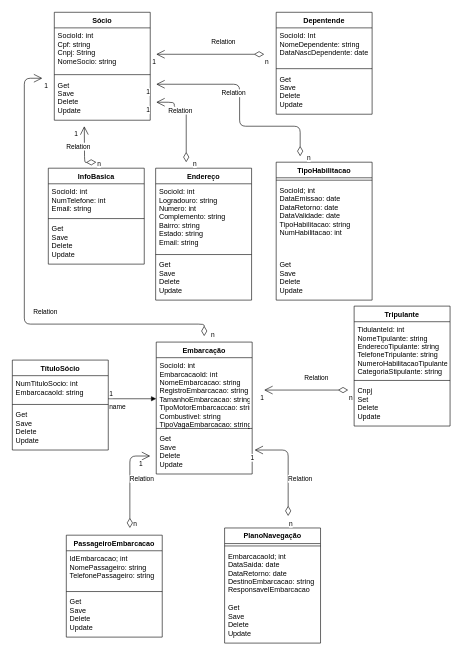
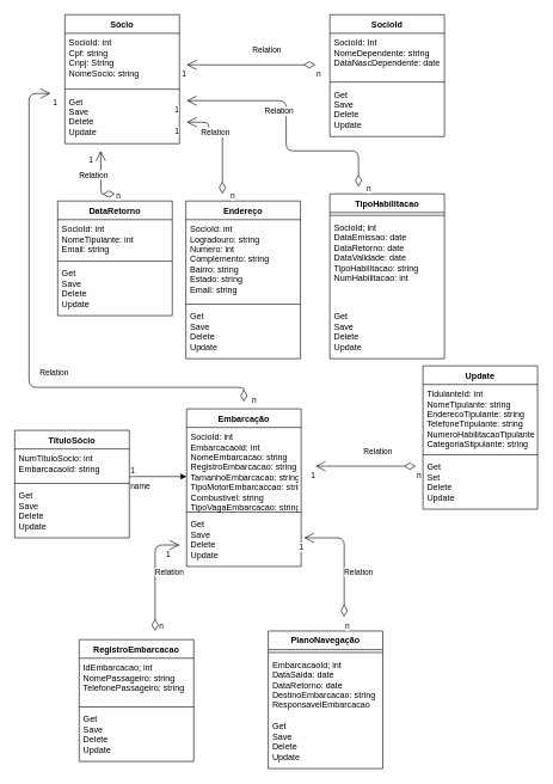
  <mxCell id="0" />
  <mxCell id="1" parent="0" />
  <mxCell id="2" value="Sócio" style="swimlane;fontStyle=1;align=center;verticalAlign=top;childLayout=stackLayout;horizontal=1;startSize=26;horizontalStack=0;resizeParent=1;resizeParentMax=0;resizeLast=0;collapsible=1;marginBottom=0;" parent="1" vertex="1"><mxGeometry x="90" y="20" width="160" height="180" as="geometry" /></mxCell>
  <mxCell id="3" value="SocioId: int&#10;Cpf: string&#10;Cnpj: String&#10;NomeSocio: string&#10;" style="text;strokeColor=none;fillColor=none;align=left;verticalAlign=top;spacingLeft=4;spacingRight=4;overflow=hidden;rotatable=0;points=[[0,0.5],[1,0.5]];portConstraint=eastwest;" parent="2" vertex="1"><mxGeometry y="26" width="160" height="74" as="geometry" /></mxCell>
  <mxCell id="4" value="" style="line;strokeWidth=1;fillColor=none;align=left;verticalAlign=middle;spacingTop=-1;spacingLeft=3;spacingRight=3;rotatable=0;labelPosition=right;points=[];portConstraint=eastwest;" parent="2" vertex="1"><mxGeometry y="100" width="160" height="8" as="geometry" /></mxCell>
  <mxCell id="5" value="Get&#10;Save&#10;Delete&#10;Update" style="text;strokeColor=none;fillColor=none;align=left;verticalAlign=top;spacingLeft=4;spacingRight=4;overflow=hidden;rotatable=0;points=[[0,0.5],[1,0.5]];portConstraint=eastwest;" parent="2" vertex="1"><mxGeometry y="108" width="160" height="72" as="geometry" /></mxCell>
- <mxCell id="6" value="Tripulante" style="swimlane;fontStyle=1;align=center;verticalAlign=top;childLayout=stackLayout;horizontal=1;startSize=26;horizontalStack=0;resizeParent=1;resizeParentMax=0;resizeLast=0;collapsible=1;marginBottom=0;" parent="1" vertex="1"><mxGeometry x="590" y="510" width="160" height="200" as="geometry" /></mxCell>
+ <mxCell id="6" value="Update" style="swimlane;fontStyle=1;align=center;verticalAlign=top;childLayout=stackLayout;horizontal=1;startSize=26;horizontalStack=0;resizeParent=1;resizeParentMax=0;resizeLast=0;collapsible=1;marginBottom=0;" parent="1" vertex="1"><mxGeometry x="590" y="510" width="160" height="200" as="geometry" /></mxCell>
  <mxCell id="7" value="TidulanteId: int&#10;NomeTipulante: string&#10;EnderecoTipulante: string&#10;TelefoneTripulante: string&#10;NumeroHabilitacaoTipulante: string&#10;CategoriaStipulante: string" style="text;strokeColor=none;fillColor=none;align=left;verticalAlign=top;spacingLeft=4;spacingRight=4;overflow=hidden;rotatable=0;points=[[0,0.5],[1,0.5]];portConstraint=eastwest;" parent="6" vertex="1"><mxGeometry y="26" width="160" height="94" as="geometry" /></mxCell>
  <mxCell id="8" value="" style="line;strokeWidth=1;fillColor=none;align=left;verticalAlign=middle;spacingTop=-1;spacingLeft=3;spacingRight=3;rotatable=0;labelPosition=right;points=[];portConstraint=eastwest;" parent="6" vertex="1"><mxGeometry y="120" width="160" height="8" as="geometry" /></mxCell>
- <mxCell id="9" value="Cnpj&#10;Set&#10;Delete&#10;Update&#10;" style="text;strokeColor=none;fillColor=none;align=left;verticalAlign=top;spacingLeft=4;spacingRight=4;overflow=hidden;rotatable=0;points=[[0,0.5],[1,0.5]];portConstraint=eastwest;" parent="6" vertex="1"><mxGeometry y="128" width="160" height="72" as="geometry" /></mxCell>
- <mxCell id="10" value="Depentende" style="swimlane;fontStyle=1;align=center;verticalAlign=top;childLayout=stackLayout;horizontal=1;startSize=26;horizontalStack=0;resizeParent=1;resizeParentMax=0;resizeLast=0;collapsible=1;marginBottom=0;" parent="1" vertex="1"><mxGeometry x="460" y="20" width="160" height="170" as="geometry" /></mxCell>
+ <mxCell id="9" value="Get&#10;Set&#10;Delete&#10;Update&#10;" style="text;strokeColor=none;fillColor=none;align=left;verticalAlign=top;spacingLeft=4;spacingRight=4;overflow=hidden;rotatable=0;points=[[0,0.5],[1,0.5]];portConstraint=eastwest;" parent="6" vertex="1"><mxGeometry y="128" width="160" height="72" as="geometry" /></mxCell>
+ <mxCell id="10" value="SocioId" style="swimlane;fontStyle=1;align=center;verticalAlign=top;childLayout=stackLayout;horizontal=1;startSize=26;horizontalStack=0;resizeParent=1;resizeParentMax=0;resizeLast=0;collapsible=1;marginBottom=0;" parent="1" vertex="1"><mxGeometry x="460" y="20" width="160" height="170" as="geometry" /></mxCell>
  <mxCell id="11" value="SocioId: Int&#10;NomeDependente: string&#10;DataNascDependente: date" style="text;strokeColor=none;fillColor=none;align=left;verticalAlign=top;spacingLeft=4;spacingRight=4;overflow=hidden;rotatable=0;points=[[0,0.5],[1,0.5]];portConstraint=eastwest;" parent="10" vertex="1"><mxGeometry y="26" width="160" height="64" as="geometry" /></mxCell>
  <mxCell id="12" value="" style="line;strokeWidth=1;fillColor=none;align=left;verticalAlign=middle;spacingTop=-1;spacingLeft=3;spacingRight=3;rotatable=0;labelPosition=right;points=[];portConstraint=eastwest;" parent="10" vertex="1"><mxGeometry y="90" width="160" height="8" as="geometry" /></mxCell>
  <mxCell id="13" value="Get&#10;Save&#10;Delete&#10;Update" style="text;strokeColor=none;fillColor=none;align=left;verticalAlign=top;spacingLeft=4;spacingRight=4;overflow=hidden;rotatable=0;points=[[0,0.5],[1,0.5]];portConstraint=eastwest;" parent="10" vertex="1"><mxGeometry y="98" width="160" height="72" as="geometry" /></mxCell>
  <mxCell id="14" value="Embarcação" style="swimlane;fontStyle=1;align=center;verticalAlign=top;childLayout=stackLayout;horizontal=1;startSize=26;horizontalStack=0;resizeParent=1;resizeParentMax=0;resizeLast=0;collapsible=1;marginBottom=0;" parent="1" vertex="1"><mxGeometry x="260" y="570" width="160" height="220" as="geometry" /></mxCell>
  <mxCell id="15" value="SocioId: int&#10;EmbarcacaoId: int&#10;NomeEmbarcacao: string&#10;RegistroEmbarcacao: string&#10;TamanhoEmbarcacao: string&#10;TipoMotorEmbarcaccao: string&#10;Combustivel: string&#10;TipoVagaEmbarcacao: string&#10;" style="text;strokeColor=none;fillColor=none;align=left;verticalAlign=top;spacingLeft=4;spacingRight=4;overflow=hidden;rotatable=0;points=[[0,0.5],[1,0.5]];portConstraint=eastwest;" parent="14" vertex="1"><mxGeometry y="26" width="160" height="114" as="geometry" /></mxCell>
  <mxCell id="16" value="" style="line;strokeWidth=1;fillColor=none;align=left;verticalAlign=middle;spacingTop=-1;spacingLeft=3;spacingRight=3;rotatable=0;labelPosition=right;points=[];portConstraint=eastwest;" parent="14" vertex="1"><mxGeometry y="140" width="160" height="8" as="geometry" /></mxCell>
  <mxCell id="17" value="Get&#10;Save&#10;Delete&#10;Update" style="text;strokeColor=none;fillColor=none;align=left;verticalAlign=top;spacingLeft=4;spacingRight=4;overflow=hidden;rotatable=0;points=[[0,0.5],[1,0.5]];portConstraint=eastwest;" parent="14" vertex="1"><mxGeometry y="148" width="160" height="72" as="geometry" /></mxCell>
  <mxCell id="18" value="TítuloSócio" style="swimlane;fontStyle=1;align=center;verticalAlign=top;childLayout=stackLayout;horizontal=1;startSize=26;horizontalStack=0;resizeParent=1;resizeParentMax=0;resizeLast=0;collapsible=1;marginBottom=0;" parent="1" vertex="1"><mxGeometry x="20" y="600" width="160" height="150" as="geometry" /></mxCell>
  <mxCell id="19" value="NumTituloSocio: int&#10;EmbarcacaoId: string" style="text;strokeColor=none;fillColor=none;align=left;verticalAlign=top;spacingLeft=4;spacingRight=4;overflow=hidden;rotatable=0;points=[[0,0.5],[1,0.5]];portConstraint=eastwest;" parent="18" vertex="1"><mxGeometry y="26" width="160" height="44" as="geometry" /></mxCell>
  <mxCell id="20" value="" style="line;strokeWidth=1;fillColor=none;align=left;verticalAlign=middle;spacingTop=-1;spacingLeft=3;spacingRight=3;rotatable=0;labelPosition=right;points=[];portConstraint=eastwest;" parent="18" vertex="1"><mxGeometry y="70" width="160" height="8" as="geometry" /></mxCell>
  <mxCell id="21" value="Get&#10;Save&#10;Delete&#10;Update" style="text;strokeColor=none;fillColor=none;align=left;verticalAlign=top;spacingLeft=4;spacingRight=4;overflow=hidden;rotatable=0;points=[[0,0.5],[1,0.5]];portConstraint=eastwest;" parent="18" vertex="1"><mxGeometry y="78" width="160" height="72" as="geometry" /></mxCell>
  <mxCell id="22" value="PlanoNavegação" style="swimlane;fontStyle=1;align=center;verticalAlign=top;childLayout=stackLayout;horizontal=1;startSize=26;horizontalStack=0;resizeParent=1;resizeParentMax=0;resizeLast=0;collapsible=1;marginBottom=0;" parent="1" vertex="1"><mxGeometry x="374" y="880" width="160" height="192" as="geometry" /></mxCell>
  <mxCell id="23" value="" style="line;strokeWidth=1;fillColor=none;align=left;verticalAlign=middle;spacingTop=-1;spacingLeft=3;spacingRight=3;rotatable=0;labelPosition=right;points=[];portConstraint=eastwest;" parent="22" vertex="1"><mxGeometry y="26" width="160" height="8" as="geometry" /></mxCell>
  <mxCell id="24" value="EmbarcacaoId; int&#10;DataSaida: date&#10;DataRetorno: date&#10;DestinoEmbarcacao: string&#10;ResponsavelEmbarcacao" style="text;strokeColor=none;fillColor=none;align=left;verticalAlign=top;spacingLeft=4;spacingRight=4;overflow=hidden;rotatable=0;points=[[0,0.5],[1,0.5]];portConstraint=eastwest;" parent="22" vertex="1"><mxGeometry y="34" width="160" height="86" as="geometry" /></mxCell>
  <mxCell id="25" value="Get&#10;Save&#10;Delete&#10;Update&#10;" style="text;strokeColor=none;fillColor=none;align=left;verticalAlign=top;spacingLeft=4;spacingRight=4;overflow=hidden;rotatable=0;points=[[0,0.5],[1,0.5]];portConstraint=eastwest;" parent="22" vertex="1"><mxGeometry y="120" width="160" height="72" as="geometry" /></mxCell>
- <mxCell id="26" value="PassageiroEmbarcacao" style="swimlane;fontStyle=1;align=center;verticalAlign=top;childLayout=stackLayout;horizontal=1;startSize=26;horizontalStack=0;resizeParent=1;resizeParentMax=0;resizeLast=0;collapsible=1;marginBottom=0;" parent="1" vertex="1"><mxGeometry x="110" y="892" width="160" height="170" as="geometry" /></mxCell>
+ <mxCell id="26" value="RegistroEmbarcacao" style="swimlane;fontStyle=1;align=center;verticalAlign=top;childLayout=stackLayout;horizontal=1;startSize=26;horizontalStack=0;resizeParent=1;resizeParentMax=0;resizeLast=0;collapsible=1;marginBottom=0;" parent="1" vertex="1"><mxGeometry x="110" y="892" width="160" height="170" as="geometry" /></mxCell>
  <mxCell id="27" value="IdEmbarcacao; int&#10;NomePassageiro: string&#10;TelefonePassageiro: string&#10;" style="text;strokeColor=none;fillColor=none;align=left;verticalAlign=top;spacingLeft=4;spacingRight=4;overflow=hidden;rotatable=0;points=[[0,0.5],[1,0.5]];portConstraint=eastwest;" parent="26" vertex="1"><mxGeometry y="26" width="160" height="64" as="geometry" /></mxCell>
  <mxCell id="28" value="" style="line;strokeWidth=1;fillColor=none;align=left;verticalAlign=middle;spacingTop=-1;spacingLeft=3;spacingRight=3;rotatable=0;labelPosition=right;points=[];portConstraint=eastwest;" parent="26" vertex="1"><mxGeometry y="90" width="160" height="8" as="geometry" /></mxCell>
  <mxCell id="29" value="Get&#10;Save&#10;Delete&#10;Update&#10;" style="text;strokeColor=none;fillColor=none;align=left;verticalAlign=top;spacingLeft=4;spacingRight=4;overflow=hidden;rotatable=0;points=[[0,0.5],[1,0.5]];portConstraint=eastwest;" parent="26" vertex="1"><mxGeometry y="98" width="160" height="72" as="geometry" /></mxCell>
  <mxCell id="30" value="Relation" style="endArrow=open;html=1;endSize=12;startArrow=diamondThin;startSize=14;startFill=0;edgeStyle=orthogonalEdgeStyle;" parent="1" edge="1"><mxGeometry x="-0.25" y="-20" relative="1" as="geometry"><mxPoint x="580" y="650" as="sourcePoint" /><mxPoint x="440" y="650" as="targetPoint" /><mxPoint as="offset" /></mxGeometry></mxCell>
  <mxCell id="31" value="n" style="edgeLabel;resizable=0;html=1;align=left;verticalAlign=top;" parent="30" connectable="0" vertex="1"><mxGeometry x="-1" relative="1" as="geometry" /></mxCell>
  <mxCell id="32" value="1" style="edgeLabel;resizable=0;html=1;align=right;verticalAlign=top;" parent="30" connectable="0" vertex="1"><mxGeometry x="1" relative="1" as="geometry" /></mxCell>
  <mxCell id="33" value="Relation" style="endArrow=open;html=1;endSize=12;startArrow=diamondThin;startSize=14;startFill=0;edgeStyle=orthogonalEdgeStyle;" parent="1" edge="1"><mxGeometry x="-0.25" y="-20" relative="1" as="geometry"><mxPoint x="440" y="90" as="sourcePoint" /><mxPoint x="260" y="90" as="targetPoint" /><mxPoint as="offset" /></mxGeometry></mxCell>
  <mxCell id="34" value="n" style="edgeLabel;resizable=0;html=1;align=left;verticalAlign=top;" parent="33" connectable="0" vertex="1"><mxGeometry x="-1" relative="1" as="geometry" /></mxCell>
  <mxCell id="35" value="1" style="edgeLabel;resizable=0;html=1;align=right;verticalAlign=top;" parent="33" connectable="0" vertex="1"><mxGeometry x="1" relative="1" as="geometry" /></mxCell>
  <mxCell id="36" value="Relation" style="endArrow=open;html=1;endSize=12;startArrow=diamondThin;startSize=14;startFill=0;edgeStyle=orthogonalEdgeStyle;" parent="1" edge="1"><mxGeometry x="0.059" y="-20" relative="1" as="geometry"><mxPoint x="216" y="880" as="sourcePoint" /><mxPoint x="250" y="760" as="targetPoint" /><mxPoint as="offset" /><Array as="points"><mxPoint x="216" y="830" /><mxPoint x="216" y="830" /></Array></mxGeometry></mxCell>
  <mxCell id="37" value="n" style="edgeLabel;resizable=0;html=1;align=left;verticalAlign=top;" parent="36" connectable="0" vertex="1"><mxGeometry x="-1" relative="1" as="geometry"><mxPoint x="4" y="-20" as="offset" /></mxGeometry></mxCell>
  <mxCell id="38" value="1" style="edgeLabel;resizable=0;html=1;align=right;verticalAlign=top;" parent="36" connectable="0" vertex="1"><mxGeometry x="1" relative="1" as="geometry"><mxPoint x="-12" as="offset" /></mxGeometry></mxCell>
- <mxCell id="39" value="InfoBasica" style="swimlane;fontStyle=1;align=center;verticalAlign=top;childLayout=stackLayout;horizontal=1;startSize=26;horizontalStack=0;resizeParent=1;resizeParentMax=0;resizeLast=0;collapsible=1;marginBottom=0;" parent="1" vertex="1"><mxGeometry x="80" y="280" width="160" height="160" as="geometry" /></mxCell>
- <mxCell id="40" value="SocioId: int&#10;NumTelefone: int&#10;Email: string" style="text;strokeColor=none;fillColor=none;align=left;verticalAlign=top;spacingLeft=4;spacingRight=4;overflow=hidden;rotatable=0;points=[[0,0.5],[1,0.5]];portConstraint=eastwest;" parent="39" vertex="1"><mxGeometry y="26" width="160" height="54" as="geometry" /></mxCell>
+ <mxCell id="39" value="DataRetorno" style="swimlane;fontStyle=1;align=center;verticalAlign=top;childLayout=stackLayout;horizontal=1;startSize=26;horizontalStack=0;resizeParent=1;resizeParentMax=0;resizeLast=0;collapsible=1;marginBottom=0;" parent="1" vertex="1"><mxGeometry x="80" y="280" width="160" height="160" as="geometry" /></mxCell>
+ <mxCell id="40" value="SocioId: int&#10;NomeTipulante: int&#10;Email: string" style="text;strokeColor=none;fillColor=none;align=left;verticalAlign=top;spacingLeft=4;spacingRight=4;overflow=hidden;rotatable=0;points=[[0,0.5],[1,0.5]];portConstraint=eastwest;" parent="39" vertex="1"><mxGeometry y="26" width="160" height="54" as="geometry" /></mxCell>
  <mxCell id="41" value="" style="line;strokeWidth=1;fillColor=none;align=left;verticalAlign=middle;spacingTop=-1;spacingLeft=3;spacingRight=3;rotatable=0;labelPosition=right;points=[];portConstraint=eastwest;" parent="39" vertex="1"><mxGeometry y="80" width="160" height="8" as="geometry" /></mxCell>
  <mxCell id="42" value="Get&#10;Save&#10;Delete&#10;Update" style="text;strokeColor=none;fillColor=none;align=left;verticalAlign=top;spacingLeft=4;spacingRight=4;overflow=hidden;rotatable=0;points=[[0,0.5],[1,0.5]];portConstraint=eastwest;" parent="39" vertex="1"><mxGeometry y="88" width="160" height="72" as="geometry" /></mxCell>
  <mxCell id="43" value="Endereço" style="swimlane;fontStyle=1;align=center;verticalAlign=top;childLayout=stackLayout;horizontal=1;startSize=26;horizontalStack=0;resizeParent=1;resizeParentMax=0;resizeLast=0;collapsible=1;marginBottom=0;" parent="1" vertex="1"><mxGeometry x="259" y="280" width="160" height="220" as="geometry" /></mxCell>
  <mxCell id="44" value="SocioId: int&#10;Logradouro: string&#10;Numero: int&#10;Complemento: string&#10;Bairro: string&#10;Estado: string&#10;Email: string" style="text;strokeColor=none;fillColor=none;align=left;verticalAlign=top;spacingLeft=4;spacingRight=4;overflow=hidden;rotatable=0;points=[[0,0.5],[1,0.5]];portConstraint=eastwest;" parent="43" vertex="1"><mxGeometry y="26" width="160" height="114" as="geometry" /></mxCell>
  <mxCell id="45" value="" style="line;strokeWidth=1;fillColor=none;align=left;verticalAlign=middle;spacingTop=-1;spacingLeft=3;spacingRight=3;rotatable=0;labelPosition=right;points=[];portConstraint=eastwest;" parent="43" vertex="1"><mxGeometry y="140" width="160" height="8" as="geometry" /></mxCell>
  <mxCell id="46" value="Get&#10;Save&#10;Delete&#10;Update" style="text;strokeColor=none;fillColor=none;align=left;verticalAlign=top;spacingLeft=4;spacingRight=4;overflow=hidden;rotatable=0;points=[[0,0.5],[1,0.5]];portConstraint=eastwest;" parent="43" vertex="1"><mxGeometry y="148" width="160" height="72" as="geometry" /></mxCell>
  <mxCell id="47" value="Relation" style="endArrow=open;html=1;endSize=12;startArrow=diamondThin;startSize=14;startFill=0;edgeStyle=orthogonalEdgeStyle;" parent="1" edge="1"><mxGeometry x="0.143" y="10" relative="1" as="geometry"><mxPoint x="160" y="270" as="sourcePoint" /><mxPoint x="140" y="210" as="targetPoint" /><mxPoint as="offset" /></mxGeometry></mxCell>
  <mxCell id="48" value="n" style="edgeLabel;resizable=0;html=1;align=left;verticalAlign=top;" parent="47" connectable="0" vertex="1"><mxGeometry x="-1" relative="1" as="geometry"><mxPoint y="-10" as="offset" /></mxGeometry></mxCell>
  <mxCell id="49" value="1" style="edgeLabel;resizable=0;html=1;align=right;verticalAlign=top;" parent="47" connectable="0" vertex="1"><mxGeometry x="1" relative="1" as="geometry"><mxPoint x="-10" as="offset" /></mxGeometry></mxCell>
  <mxCell id="50" value="Relation" style="endArrow=open;html=1;endSize=12;startArrow=diamondThin;startSize=14;startFill=0;edgeStyle=orthogonalEdgeStyle;" parent="1" edge="1"><mxGeometry x="0.143" y="10" relative="1" as="geometry"><mxPoint x="310" y="270" as="sourcePoint" /><mxPoint x="260" y="170" as="targetPoint" /><mxPoint as="offset" /><Array as="points"><mxPoint x="310" y="180" /><mxPoint x="290" y="180" /></Array></mxGeometry></mxCell>
  <mxCell id="51" value="n" style="edgeLabel;resizable=0;html=1;align=left;verticalAlign=top;" parent="50" connectable="0" vertex="1"><mxGeometry x="-1" relative="1" as="geometry"><mxPoint x="10" y="-10" as="offset" /></mxGeometry></mxCell>
  <mxCell id="52" value="1" style="edgeLabel;resizable=0;html=1;align=right;verticalAlign=top;" parent="50" connectable="0" vertex="1"><mxGeometry x="1" relative="1" as="geometry"><mxPoint x="-10" as="offset" /></mxGeometry></mxCell>
  <mxCell id="53" value="name" style="endArrow=block;endFill=1;html=1;edgeStyle=orthogonalEdgeStyle;align=left;verticalAlign=top;rounded=0;" parent="1" edge="1"><mxGeometry x="-1" relative="1" as="geometry"><mxPoint x="180" y="664.5" as="sourcePoint" /><mxPoint x="260" y="664.5" as="targetPoint" /></mxGeometry></mxCell>
  <mxCell id="54" value="1" style="edgeLabel;resizable=0;html=1;align=left;verticalAlign=bottom;" parent="53" connectable="0" vertex="1"><mxGeometry x="-1" relative="1" as="geometry" /></mxCell>
  <mxCell id="55" value="Relation" style="endArrow=open;html=1;endSize=12;startArrow=diamondThin;startSize=14;startFill=0;edgeStyle=orthogonalEdgeStyle;" parent="1" edge="1"><mxGeometry x="-0.25" y="-20" relative="1" as="geometry"><mxPoint x="340" y="560" as="sourcePoint" /><mxPoint x="70" y="130" as="targetPoint" /><mxPoint as="offset" /><Array as="points"><mxPoint x="340" y="540" /><mxPoint x="40" y="540" /><mxPoint x="40" y="130" /></Array></mxGeometry></mxCell>
  <mxCell id="56" value="n" style="edgeLabel;resizable=0;html=1;align=left;verticalAlign=top;" parent="55" connectable="0" vertex="1"><mxGeometry x="-1" relative="1" as="geometry"><mxPoint x="10" y="-15" as="offset" /></mxGeometry></mxCell>
  <mxCell id="57" value="1" style="edgeLabel;resizable=0;html=1;align=right;verticalAlign=top;" parent="55" connectable="0" vertex="1"><mxGeometry x="1" relative="1" as="geometry"><mxPoint x="10" as="offset" /></mxGeometry></mxCell>
  <mxCell id="58" value="TipoHabilitacao" style="swimlane;fontStyle=1;align=center;verticalAlign=top;childLayout=stackLayout;horizontal=1;startSize=26;horizontalStack=0;resizeParent=1;resizeParentMax=0;resizeLast=0;collapsible=1;marginBottom=0;" vertex="1" parent="1"><mxGeometry x="460" y="270" width="160" height="230" as="geometry" /></mxCell>
  <mxCell id="59" value="" style="line;strokeWidth=1;fillColor=none;align=left;verticalAlign=middle;spacingTop=-1;spacingLeft=3;spacingRight=3;rotatable=0;labelPosition=right;points=[];portConstraint=eastwest;" vertex="1" parent="58"><mxGeometry y="26" width="160" height="8" as="geometry" /></mxCell>
  <mxCell id="60" value="SocioId; int&#10;DataEmissao: date&#10;DataRetorno: date&#10;DataValidade: date&#10;TipoHabilitacao: string&#10;NumHabilitacao: int" style="text;strokeColor=none;fillColor=none;align=left;verticalAlign=top;spacingLeft=4;spacingRight=4;overflow=hidden;rotatable=0;points=[[0,0.5],[1,0.5]];portConstraint=eastwest;" vertex="1" parent="58"><mxGeometry y="34" width="160" height="124" as="geometry" /></mxCell>
  <mxCell id="61" value="Get&#10;Save&#10;Delete&#10;Update&#10;" style="text;strokeColor=none;fillColor=none;align=left;verticalAlign=top;spacingLeft=4;spacingRight=4;overflow=hidden;rotatable=0;points=[[0,0.5],[1,0.5]];portConstraint=eastwest;" vertex="1" parent="58"><mxGeometry y="158" width="160" height="72" as="geometry" /></mxCell>
  <mxCell id="62" value="Relation" style="endArrow=open;html=1;endSize=12;startArrow=diamondThin;startSize=14;startFill=0;edgeStyle=orthogonalEdgeStyle;" edge="1" parent="1"><mxGeometry x="-0.25" y="-20" relative="1" as="geometry"><mxPoint x="480" y="860" as="sourcePoint" /><mxPoint x="424" y="750" as="targetPoint" /><mxPoint as="offset" /><Array as="points"><mxPoint x="480" y="750" /></Array></mxGeometry></mxCell>
  <mxCell id="63" value="n" style="edgeLabel;resizable=0;html=1;align=left;verticalAlign=top;" connectable="0" vertex="1" parent="62"><mxGeometry x="-1" relative="1" as="geometry" /></mxCell>
  <mxCell id="64" value="1" style="edgeLabel;resizable=0;html=1;align=right;verticalAlign=top;" connectable="0" vertex="1" parent="62"><mxGeometry x="1" relative="1" as="geometry" /></mxCell>
  <mxCell id="65" value="Relation" style="endArrow=open;html=1;endSize=12;startArrow=diamondThin;startSize=14;startFill=0;edgeStyle=orthogonalEdgeStyle;" edge="1" parent="1"><mxGeometry x="0.143" y="10" relative="1" as="geometry"><mxPoint x="500" y="260" as="sourcePoint" /><mxPoint x="260" y="140" as="targetPoint" /><mxPoint as="offset" /><Array as="points"><mxPoint x="500" y="210" /><mxPoint x="399" y="210" /><mxPoint x="399" y="140" /></Array></mxGeometry></mxCell>
  <mxCell id="66" value="n" style="edgeLabel;resizable=0;html=1;align=left;verticalAlign=top;" connectable="0" vertex="1" parent="65"><mxGeometry x="-1" relative="1" as="geometry"><mxPoint x="10" y="-10" as="offset" /></mxGeometry></mxCell>
  <mxCell id="67" value="1" style="edgeLabel;resizable=0;html=1;align=right;verticalAlign=top;" connectable="0" vertex="1" parent="65"><mxGeometry x="1" relative="1" as="geometry"><mxPoint x="-10" as="offset" /></mxGeometry></mxCell>
